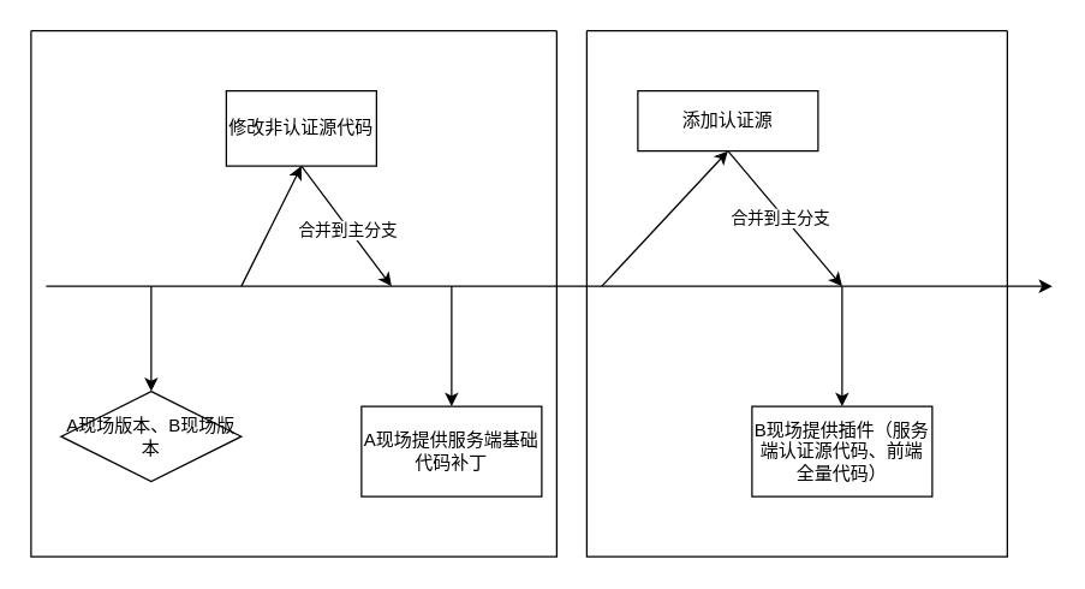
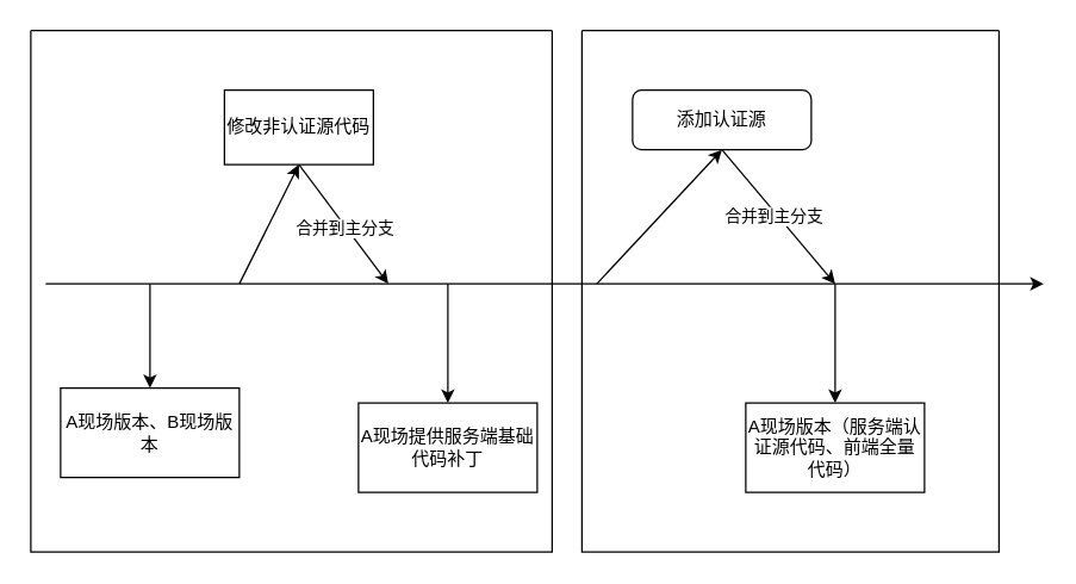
  <mxCell id="0" />
  <mxCell id="1" parent="0" />
  <mxCell id="2" value="" style="endArrow=classic;html=1;rounded=0;" edge="1" parent="1"><mxGeometry width="50" height="50" relative="1" as="geometry"><mxPoint x="30" y="190" as="sourcePoint" /><mxPoint x="700" y="190" as="targetPoint" /></mxGeometry></mxCell>
  <mxCell id="3" value="" style="endArrow=classic;html=1;rounded=0;entryX=0.5;entryY=1;entryDx=0;entryDy=0;" edge="1" parent="1" target="17"><mxGeometry width="50" height="50" relative="1" as="geometry"><mxPoint x="160" y="190" as="sourcePoint" /><mxPoint x="450" y="210" as="targetPoint" /></mxGeometry></mxCell>
- <mxCell id="4" value="A现场版本、B现场版本" style="rhombus;whiteSpace=wrap;html=1;" vertex="1" parent="1"><mxGeometry x="40" y="260" width="120" height="60" as="geometry" /></mxCell>
+ <mxCell id="4" value="A现场版本、B现场版本" style="rounded=0;whiteSpace=wrap;html=1;" vertex="1" parent="1"><mxGeometry x="40" y="260" width="120" height="60" as="geometry" /></mxCell>
  <mxCell id="5" value="" style="endArrow=classic;html=1;rounded=0;entryX=0.5;entryY=0;entryDx=0;entryDy=0;" edge="1" parent="1" target="4"><mxGeometry width="50" height="50" relative="1" as="geometry"><mxPoint x="100" y="190" as="sourcePoint" /><mxPoint x="450" y="210" as="targetPoint" /></mxGeometry></mxCell>
- <mxCell id="6" value="添加认证源" style="rounded=0;whiteSpace=wrap;html=1;" vertex="1" parent="1"><mxGeometry x="424" y="60" width="120" height="40" as="geometry" /></mxCell>
+ <mxCell id="6" value="添加认证源" style="whiteSpace=wrap;html=1;rounded=1;" vertex="1" parent="1"><mxGeometry x="424" y="60" width="120" height="40" as="geometry" /></mxCell>
  <mxCell id="7" value="" style="endArrow=classic;html=1;rounded=0;entryX=0.5;entryY=1;entryDx=0;entryDy=0;" edge="1" parent="1" target="6"><mxGeometry width="50" height="50" relative="1" as="geometry"><mxPoint x="400" y="190" as="sourcePoint" /><mxPoint x="620" y="210" as="targetPoint" /></mxGeometry></mxCell>
  <mxCell id="8" value="A现场提供服务端基础代码补丁" style="rounded=0;whiteSpace=wrap;html=1;" vertex="1" parent="1"><mxGeometry x="240" y="270" width="120" height="60" as="geometry" /></mxCell>
  <mxCell id="9" value="" style="endArrow=classic;html=1;rounded=0;exitX=0.5;exitY=1;exitDx=0;exitDy=0;" edge="1" parent="1" source="17"><mxGeometry width="50" height="50" relative="1" as="geometry"><mxPoint x="400" y="260" as="sourcePoint" /><mxPoint x="260" y="190" as="targetPoint" /></mxGeometry></mxCell>
  <mxCell id="10" value="合并到主分支" style="edgeLabel;html=1;align=center;verticalAlign=middle;resizable=0;points=[];" vertex="1" connectable="0" parent="9"><mxGeometry x="0.04" y="-1" relative="1" as="geometry"><mxPoint as="offset" /></mxGeometry></mxCell>
  <mxCell id="11" value="" style="endArrow=classic;html=1;rounded=0;exitX=0.5;exitY=1;exitDx=0;exitDy=0;" edge="1" parent="1" source="6"><mxGeometry width="50" height="50" relative="1" as="geometry"><mxPoint x="400" y="260" as="sourcePoint" /><mxPoint x="560" y="190" as="targetPoint" /></mxGeometry></mxCell>
  <mxCell id="12" value="合并到主分支" style="edgeLabel;html=1;align=center;verticalAlign=middle;resizable=0;points=[];" vertex="1" connectable="0" parent="11"><mxGeometry x="-0.046" y="-2" relative="1" as="geometry"><mxPoint as="offset" /></mxGeometry></mxCell>
  <mxCell id="13" value="" style="endArrow=classic;html=1;rounded=0;entryX=0.5;entryY=0;entryDx=0;entryDy=0;" edge="1" parent="1" target="8"><mxGeometry width="50" height="50" relative="1" as="geometry"><mxPoint x="300" y="190" as="sourcePoint" /><mxPoint x="450" y="210" as="targetPoint" /><Array as="points"><mxPoint x="300" y="230" /></Array></mxGeometry></mxCell>
- <mxCell id="14" value="B现场提供插件（服务端认证源代码、前端全量代码）" style="rounded=0;whiteSpace=wrap;html=1;" vertex="1" parent="1"><mxGeometry x="500" y="270" width="120" height="60" as="geometry" /></mxCell>
+ <mxCell id="14" value="A现场版本（服务端认证源代码、前端全量代码）" style="rounded=0;whiteSpace=wrap;html=1;" vertex="1" parent="1"><mxGeometry x="500" y="270" width="120" height="60" as="geometry" /></mxCell>
  <mxCell id="15" value="" style="endArrow=classic;html=1;rounded=0;entryX=0.5;entryY=0;entryDx=0;entryDy=0;" edge="1" parent="1" target="14"><mxGeometry width="50" height="50" relative="1" as="geometry"><mxPoint x="560" y="190" as="sourcePoint" /><mxPoint x="710" y="210" as="targetPoint" /><Array as="points"><mxPoint x="560" y="230" /></Array></mxGeometry></mxCell>
  <mxCell id="16" value="" style="swimlane;startSize=0;" vertex="1" parent="1"><mxGeometry x="20" y="20" width="350" height="350" as="geometry" /></mxCell>
  <mxCell id="17" value="修改非认证源代码" style="rounded=0;whiteSpace=wrap;html=1;" vertex="1" parent="16"><mxGeometry x="130" y="40" width="100" height="50" as="geometry" /></mxCell>
  <mxCell id="18" value="" style="swimlane;startSize=0;" vertex="1" parent="1"><mxGeometry x="390" y="20" width="280" height="350" as="geometry" /></mxCell>
